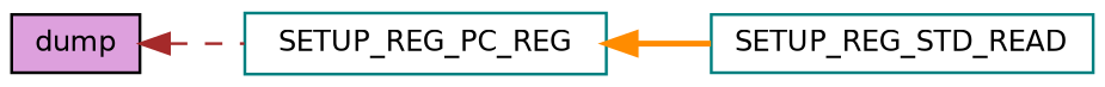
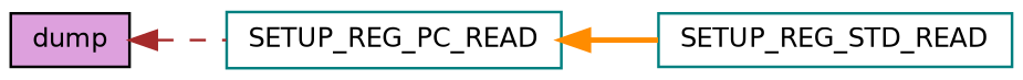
  digraph {
    rankdir=LR
    node [color=teal fillcolor=white fontname=Helvetica fontsize=10 shape=record style=filled]
    edge [dir=back fontname=Helvetica fontsize=10 labelfontname=Helvetica labelfontsize=10]
    n1 [color=black fillcolor=plum fontcolor=black height=0.2 label=dump width=0.4]
-   n2 [height=0.2 label=SETUP_REG_PC_REG width=0.4]
+   n2 [height=0.2 label=SETUP_REG_PC_READ width=0.4]
    n3 [height=0.2 label=SETUP_REG_STD_READ width=0.4]
    n1 -> n2 [color=brown style=dashed]
    n2 -> n3 [color=darkorange style=bold]
  }
